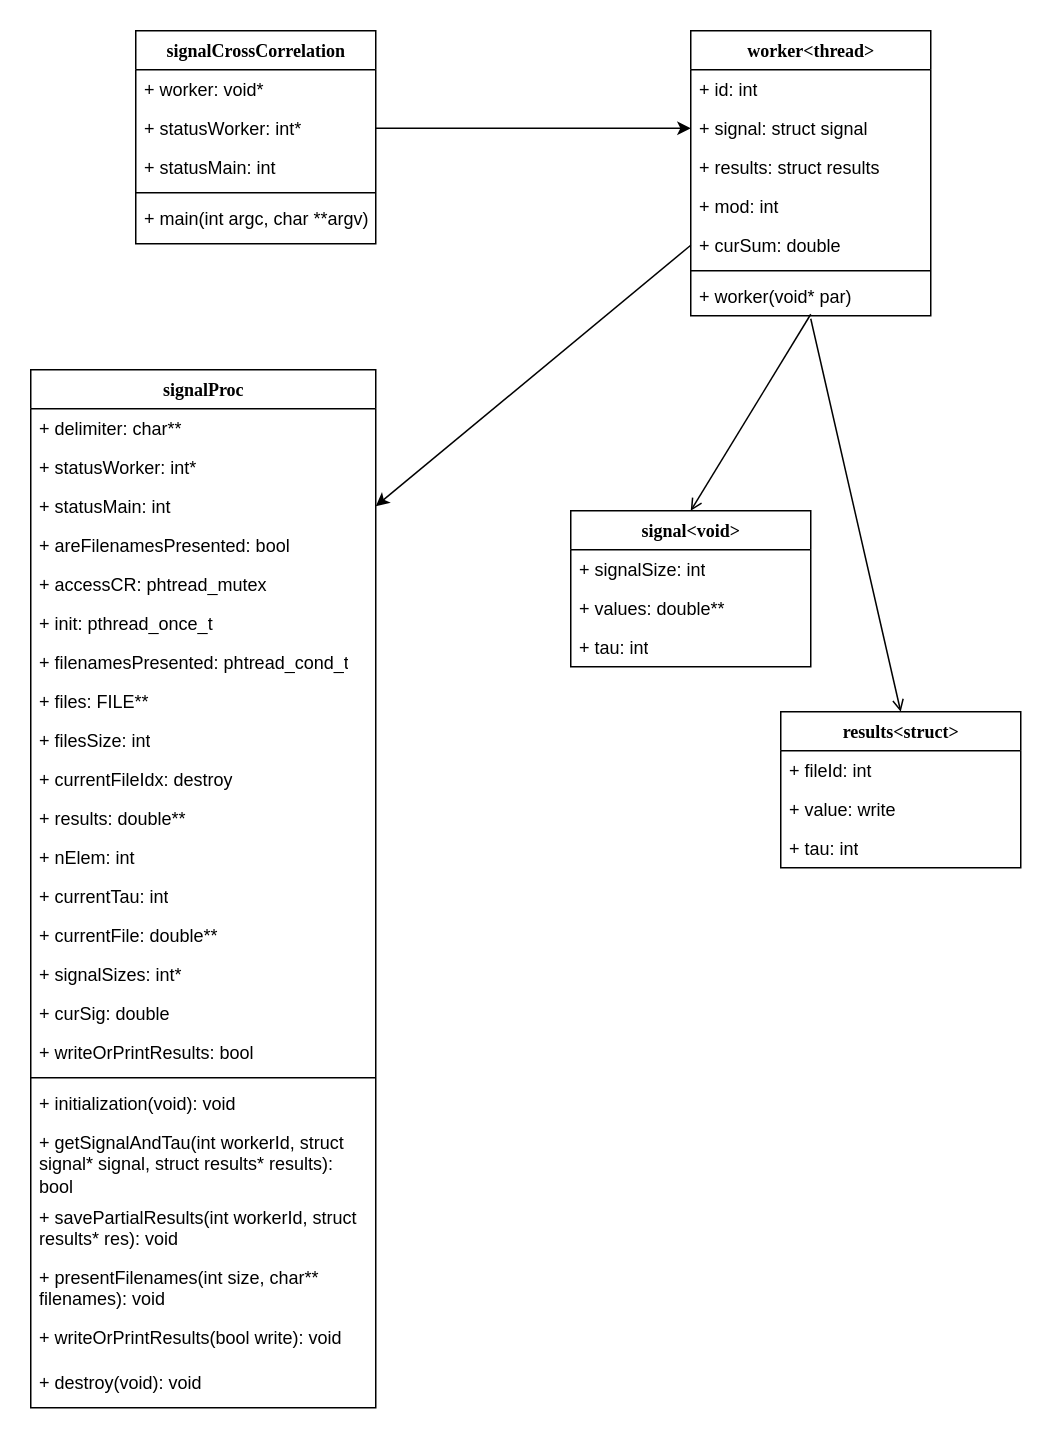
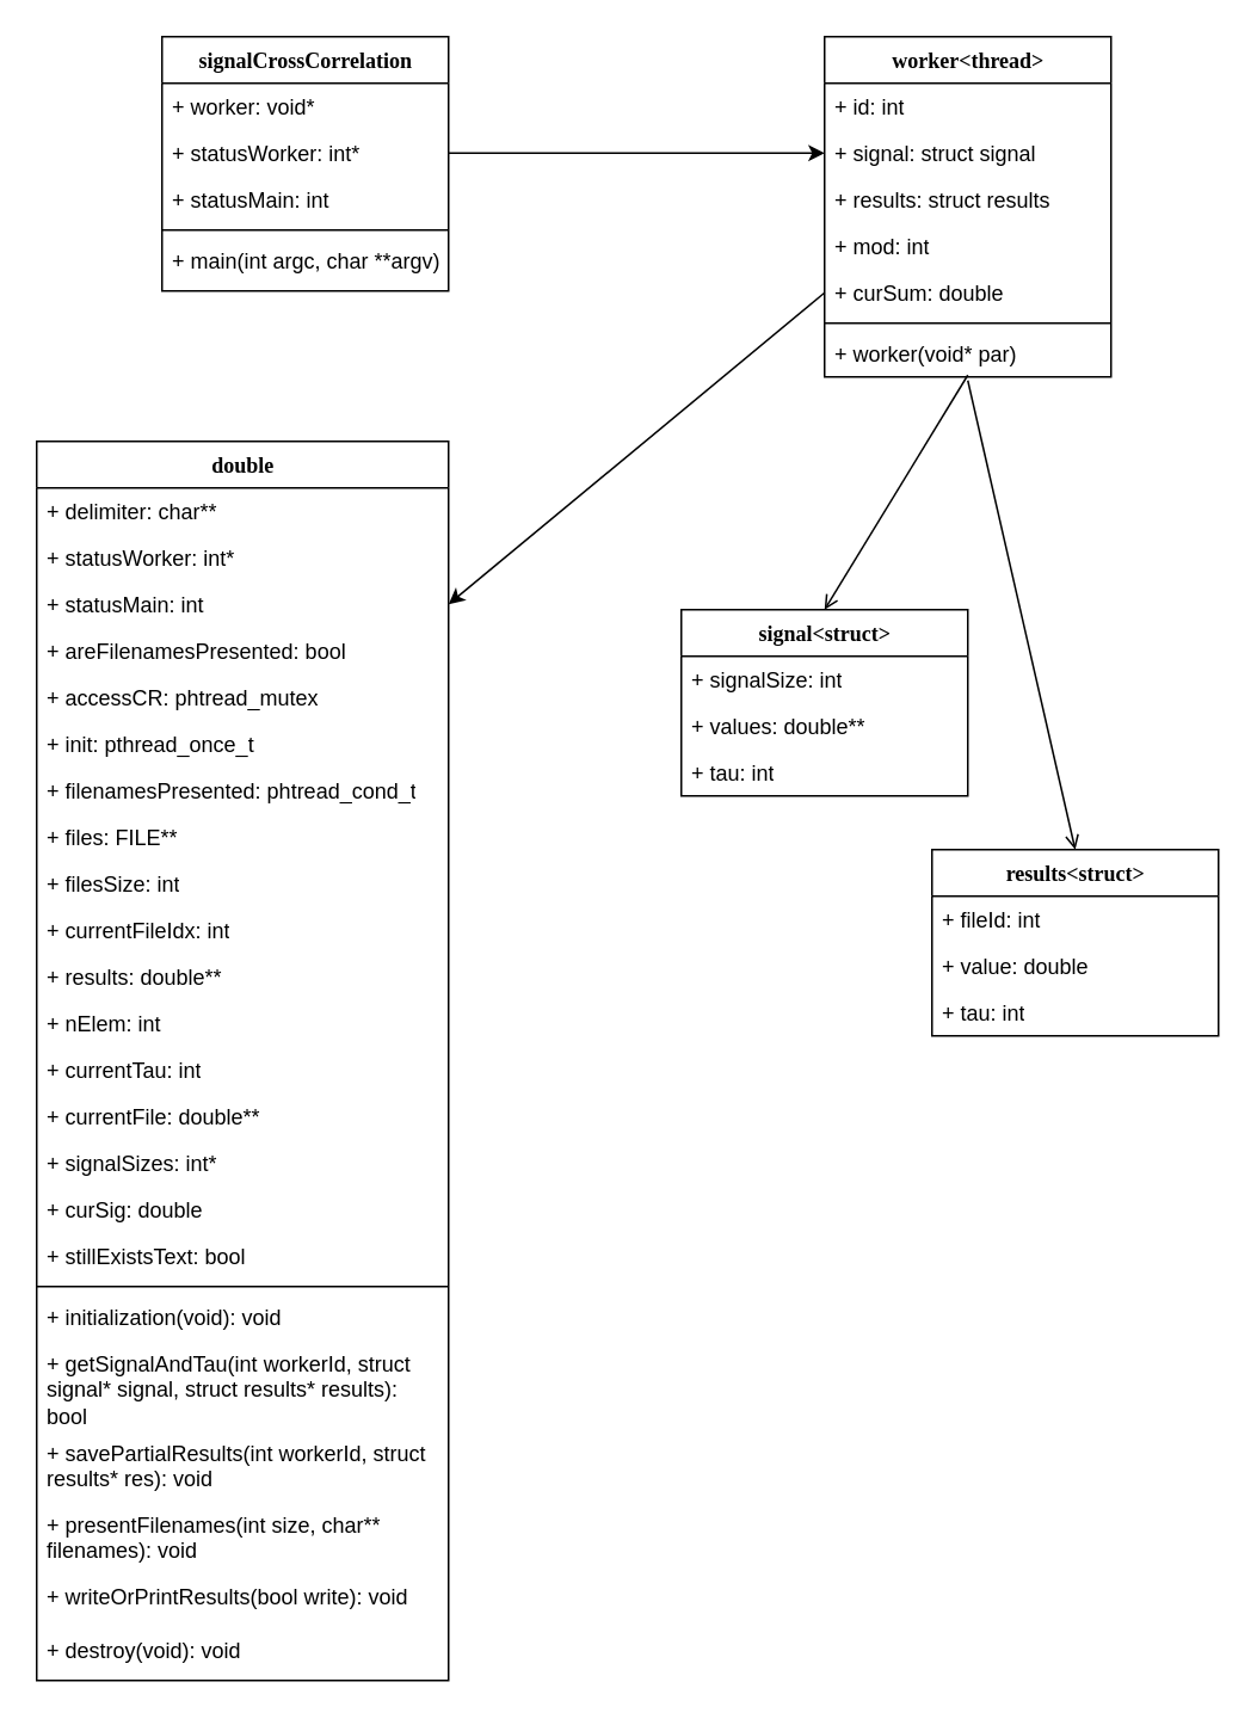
  <mxCell id="0" />
  <mxCell id="1" parent="0" />
- <mxCell id="2" value="signalProc" style="swimlane;html=1;fontStyle=1;align=center;verticalAlign=top;childLayout=stackLayout;horizontal=1;startSize=26;horizontalStack=0;resizeParent=1;resizeLast=0;collapsible=1;marginBottom=0;swimlaneFillColor=#ffffff;rounded=0;shadow=0;comic=0;labelBackgroundColor=none;strokeWidth=1;fillColor=none;fontFamily=Verdana;fontSize=12" vertex="1" parent="1"><mxGeometry y="246" width="230" height="692" as="geometry" x="20" /></mxCell>
+ <mxCell id="2" value="double" style="swimlane;html=1;fontStyle=1;align=center;verticalAlign=top;childLayout=stackLayout;horizontal=1;startSize=26;horizontalStack=0;resizeParent=1;resizeLast=0;collapsible=1;marginBottom=0;swimlaneFillColor=#ffffff;rounded=0;shadow=0;comic=0;labelBackgroundColor=none;strokeWidth=1;fillColor=none;fontFamily=Verdana;fontSize=12" vertex="1" parent="1"><mxGeometry y="246" width="230" height="692" as="geometry" x="20" /></mxCell>
  <mxCell id="3" value="+ delimiter: char**" style="text;html=1;strokeColor=none;fillColor=none;align=left;verticalAlign=top;spacingLeft=4;spacingRight=4;whiteSpace=wrap;overflow=hidden;rotatable=0;points=[[0,0.5],[1,0.5]];portConstraint=eastwest;" vertex="1" parent="2"><mxGeometry y="26" width="230" height="26" as="geometry" /></mxCell>
  <mxCell id="4" value="+ statusWorker: int*" style="text;html=1;strokeColor=none;fillColor=none;align=left;verticalAlign=top;spacingLeft=4;spacingRight=4;whiteSpace=wrap;overflow=hidden;rotatable=0;points=[[0,0.5],[1,0.5]];portConstraint=eastwest;" vertex="1" parent="2"><mxGeometry y="52" width="230" height="26" as="geometry" /></mxCell>
  <mxCell id="5" value="+ statusMain: int" style="text;html=1;strokeColor=none;fillColor=none;align=left;verticalAlign=top;spacingLeft=4;spacingRight=4;whiteSpace=wrap;overflow=hidden;rotatable=0;points=[[0,0.5],[1,0.5]];portConstraint=eastwest;" vertex="1" parent="2"><mxGeometry y="78" width="230" height="26" as="geometry" /></mxCell>
  <mxCell id="6" value="+ areFilenamesPresented: bool" style="text;html=1;strokeColor=none;fillColor=none;align=left;verticalAlign=top;spacingLeft=4;spacingRight=4;whiteSpace=wrap;overflow=hidden;rotatable=0;points=[[0,0.5],[1,0.5]];portConstraint=eastwest;" vertex="1" parent="2"><mxGeometry y="104" width="230" height="26" as="geometry" /></mxCell>
  <mxCell id="7" value="+ accessCR: phtread_mutex" style="text;html=1;strokeColor=none;fillColor=none;align=left;verticalAlign=top;spacingLeft=4;spacingRight=4;whiteSpace=wrap;overflow=hidden;rotatable=0;points=[[0,0.5],[1,0.5]];portConstraint=eastwest;" vertex="1" parent="2"><mxGeometry y="130" width="230" height="26" as="geometry" /></mxCell>
  <mxCell id="8" value="+ init: pthread_once_t" style="text;html=1;strokeColor=none;fillColor=none;align=left;verticalAlign=top;spacingLeft=4;spacingRight=4;whiteSpace=wrap;overflow=hidden;rotatable=0;points=[[0,0.5],[1,0.5]];portConstraint=eastwest;" vertex="1" parent="2"><mxGeometry y="156" width="230" height="26" as="geometry" /></mxCell>
  <mxCell id="9" value="+ filenamesPresented: phtread_cond_t" style="text;html=1;strokeColor=none;fillColor=none;align=left;verticalAlign=top;spacingLeft=4;spacingRight=4;whiteSpace=wrap;overflow=hidden;rotatable=0;points=[[0,0.5],[1,0.5]];portConstraint=eastwest;" vertex="1" parent="2"><mxGeometry y="182" width="230" height="26" as="geometry" /></mxCell>
  <mxCell id="10" value="+ files: FILE**" style="text;html=1;strokeColor=none;fillColor=none;align=left;verticalAlign=top;spacingLeft=4;spacingRight=4;whiteSpace=wrap;overflow=hidden;rotatable=0;points=[[0,0.5],[1,0.5]];portConstraint=eastwest;" vertex="1" parent="2"><mxGeometry y="208" width="230" height="26" as="geometry" /></mxCell>
  <mxCell id="11" value="+ filesSize: int" style="text;html=1;strokeColor=none;fillColor=none;align=left;verticalAlign=top;spacingLeft=4;spacingRight=4;whiteSpace=wrap;overflow=hidden;rotatable=0;points=[[0,0.5],[1,0.5]];portConstraint=eastwest;" vertex="1" parent="2"><mxGeometry y="234" width="230" height="26" as="geometry" /></mxCell>
- <mxCell id="12" value="+ currentFileIdx: destroy" style="text;html=1;strokeColor=none;fillColor=none;align=left;verticalAlign=top;spacingLeft=4;spacingRight=4;whiteSpace=wrap;overflow=hidden;rotatable=0;points=[[0,0.5],[1,0.5]];portConstraint=eastwest;" vertex="1" parent="2"><mxGeometry y="260" width="230" height="26" as="geometry" /></mxCell>
+ <mxCell id="12" value="+ currentFileIdx: int" style="text;html=1;strokeColor=none;fillColor=none;align=left;verticalAlign=top;spacingLeft=4;spacingRight=4;whiteSpace=wrap;overflow=hidden;rotatable=0;points=[[0,0.5],[1,0.5]];portConstraint=eastwest;" vertex="1" parent="2"><mxGeometry y="260" width="230" height="26" as="geometry" /></mxCell>
  <mxCell id="13" value="+ results: double**" style="text;html=1;strokeColor=none;fillColor=none;align=left;verticalAlign=top;spacingLeft=4;spacingRight=4;whiteSpace=wrap;overflow=hidden;rotatable=0;points=[[0,0.5],[1,0.5]];portConstraint=eastwest;" vertex="1" parent="2"><mxGeometry y="286" width="230" height="26" as="geometry" /></mxCell>
  <mxCell id="14" value="+ nElem: int" style="text;html=1;strokeColor=none;fillColor=none;align=left;verticalAlign=top;spacingLeft=4;spacingRight=4;whiteSpace=wrap;overflow=hidden;rotatable=0;points=[[0,0.5],[1,0.5]];portConstraint=eastwest;" vertex="1" parent="2"><mxGeometry y="312" width="230" height="26" as="geometry" /></mxCell>
  <mxCell id="15" value="+ currentTau: int" style="text;html=1;strokeColor=none;fillColor=none;align=left;verticalAlign=top;spacingLeft=4;spacingRight=4;whiteSpace=wrap;overflow=hidden;rotatable=0;points=[[0,0.5],[1,0.5]];portConstraint=eastwest;" vertex="1" parent="2"><mxGeometry y="338" width="230" height="26" as="geometry" /></mxCell>
  <mxCell id="16" value="+ currentFile: double**" style="text;html=1;strokeColor=none;fillColor=none;align=left;verticalAlign=top;spacingLeft=4;spacingRight=4;whiteSpace=wrap;overflow=hidden;rotatable=0;points=[[0,0.5],[1,0.5]];portConstraint=eastwest;" vertex="1" parent="2"><mxGeometry y="364" width="230" height="26" as="geometry" /></mxCell>
  <mxCell id="17" value="+ signalSizes: int*" style="text;html=1;strokeColor=none;fillColor=none;align=left;verticalAlign=top;spacingLeft=4;spacingRight=4;whiteSpace=wrap;overflow=hidden;rotatable=0;points=[[0,0.5],[1,0.5]];portConstraint=eastwest;" vertex="1" parent="2"><mxGeometry y="390" width="230" height="26" as="geometry" /></mxCell>
  <mxCell id="18" value="+ curSig: double" style="text;html=1;strokeColor=none;fillColor=none;align=left;verticalAlign=top;spacingLeft=4;spacingRight=4;whiteSpace=wrap;overflow=hidden;rotatable=0;points=[[0,0.5],[1,0.5]];portConstraint=eastwest;" vertex="1" parent="2"><mxGeometry y="416" width="230" height="26" as="geometry" /></mxCell>
- <mxCell id="19" value="+ writeOrPrintResults: bool" style="text;html=1;strokeColor=none;fillColor=none;align=left;verticalAlign=top;spacingLeft=4;spacingRight=4;whiteSpace=wrap;overflow=hidden;rotatable=0;points=[[0,0.5],[1,0.5]];portConstraint=eastwest;" vertex="1" parent="2"><mxGeometry y="442" width="230" height="26" as="geometry" /></mxCell>
+ <mxCell id="19" value="+ stillExistsText: bool" style="text;html=1;strokeColor=none;fillColor=none;align=left;verticalAlign=top;spacingLeft=4;spacingRight=4;whiteSpace=wrap;overflow=hidden;rotatable=0;points=[[0,0.5],[1,0.5]];portConstraint=eastwest;" vertex="1" parent="2"><mxGeometry y="442" width="230" height="26" as="geometry" /></mxCell>
  <mxCell id="20" value="" style="line;html=1;strokeWidth=1;fillColor=none;align=left;verticalAlign=middle;spacingTop=-1;spacingLeft=3;spacingRight=3;rotatable=0;labelPosition=right;points=[];portConstraint=eastwest;" vertex="1" parent="2"><mxGeometry y="468" width="230" height="8" as="geometry" /></mxCell>
  <mxCell id="21" value="+ initialization(void): void" style="text;html=1;strokeColor=none;fillColor=none;align=left;verticalAlign=top;spacingLeft=4;spacingRight=4;whiteSpace=wrap;overflow=hidden;rotatable=0;points=[[0,0.5],[1,0.5]];portConstraint=eastwest;" vertex="1" parent="2"><mxGeometry y="476" width="230" height="26" as="geometry" /></mxCell>
  <mxCell id="22" value="+ getSignalAndTau(int workerId, struct signal* signal, struct results* results): bool" style="text;html=1;strokeColor=none;fillColor=none;align=left;verticalAlign=top;spacingLeft=4;spacingRight=4;whiteSpace=wrap;overflow=hidden;rotatable=0;points=[[0,0.5],[1,0.5]];portConstraint=eastwest;" vertex="1" parent="2"><mxGeometry y="502" width="230" height="50" as="geometry" /></mxCell>
  <mxCell id="23" value="+ savePartialResults(int workerId, struct results* res): void" style="text;html=1;strokeColor=none;fillColor=none;align=left;verticalAlign=top;spacingLeft=4;spacingRight=4;whiteSpace=wrap;overflow=hidden;rotatable=0;points=[[0,0.5],[1,0.5]];portConstraint=eastwest;" vertex="1" parent="2"><mxGeometry y="552" width="230" height="40" as="geometry" /></mxCell>
  <mxCell id="24" value="+ presentFilenames(int size, char** filenames): void" style="text;html=1;strokeColor=none;fillColor=none;align=left;verticalAlign=top;spacingLeft=4;spacingRight=4;whiteSpace=wrap;overflow=hidden;rotatable=0;points=[[0,0.5],[1,0.5]];portConstraint=eastwest;" vertex="1" parent="2"><mxGeometry y="592" width="230" height="40" as="geometry" /></mxCell>
  <mxCell id="25" value="+ writeOrPrintResults(bool write): void" style="text;html=1;strokeColor=none;fillColor=none;align=left;verticalAlign=top;spacingLeft=4;spacingRight=4;whiteSpace=wrap;overflow=hidden;rotatable=0;points=[[0,0.5],[1,0.5]];portConstraint=eastwest;" vertex="1" parent="2"><mxGeometry y="632" width="230" height="30" as="geometry" /></mxCell>
  <mxCell id="26" value="+ destroy(void): void" style="text;html=1;strokeColor=none;fillColor=none;align=left;verticalAlign=top;spacingLeft=4;spacingRight=4;whiteSpace=wrap;overflow=hidden;rotatable=0;points=[[0,0.5],[1,0.5]];portConstraint=eastwest;" vertex="1" parent="2"><mxGeometry y="662" width="230" height="30" as="geometry" /></mxCell>
  <mxCell id="27" value="worker&amp;lt;thread&amp;gt;" style="swimlane;html=1;fontStyle=1;align=center;verticalAlign=top;childLayout=stackLayout;horizontal=1;startSize=26;horizontalStack=0;resizeParent=1;resizeLast=0;collapsible=1;marginBottom=0;swimlaneFillColor=#ffffff;rounded=0;shadow=0;comic=0;labelBackgroundColor=none;strokeWidth=1;fillColor=none;fontFamily=Verdana;fontSize=12" vertex="1" parent="1"><mxGeometry x="460" y="20" width="160" height="190" as="geometry" /></mxCell>
  <mxCell id="28" value="+ id: int" style="text;html=1;strokeColor=none;fillColor=none;align=left;verticalAlign=top;spacingLeft=4;spacingRight=4;whiteSpace=wrap;overflow=hidden;rotatable=0;points=[[0,0.5],[1,0.5]];portConstraint=eastwest;" vertex="1" parent="27"><mxGeometry y="26" width="160" height="26" as="geometry" /></mxCell>
  <mxCell id="29" value="+ signal: struct signal" style="text;html=1;strokeColor=none;fillColor=none;align=left;verticalAlign=top;spacingLeft=4;spacingRight=4;whiteSpace=wrap;overflow=hidden;rotatable=0;points=[[0,0.5],[1,0.5]];portConstraint=eastwest;" vertex="1" parent="27"><mxGeometry y="52" width="160" height="26" as="geometry" /></mxCell>
  <mxCell id="30" value="+ results: struct results" style="text;html=1;strokeColor=none;fillColor=none;align=left;verticalAlign=top;spacingLeft=4;spacingRight=4;whiteSpace=wrap;overflow=hidden;rotatable=0;points=[[0,0.5],[1,0.5]];portConstraint=eastwest;" vertex="1" parent="27"><mxGeometry y="78" width="160" height="26" as="geometry" /></mxCell>
  <mxCell id="31" value="+ mod: int" style="text;html=1;strokeColor=none;fillColor=none;align=left;verticalAlign=top;spacingLeft=4;spacingRight=4;whiteSpace=wrap;overflow=hidden;rotatable=0;points=[[0,0.5],[1,0.5]];portConstraint=eastwest;" vertex="1" parent="27"><mxGeometry y="104" width="160" height="26" as="geometry" /></mxCell>
  <mxCell id="32" value="+ curSum: double" style="text;html=1;strokeColor=none;fillColor=none;align=left;verticalAlign=top;spacingLeft=4;spacingRight=4;whiteSpace=wrap;overflow=hidden;rotatable=0;points=[[0,0.5],[1,0.5]];portConstraint=eastwest;" vertex="1" parent="27"><mxGeometry y="130" width="160" height="26" as="geometry" /></mxCell>
  <mxCell id="33" value="" style="line;html=1;strokeWidth=1;fillColor=none;align=left;verticalAlign=middle;spacingTop=-1;spacingLeft=3;spacingRight=3;rotatable=0;labelPosition=right;points=[];portConstraint=eastwest;" vertex="1" parent="27"><mxGeometry y="156" width="160" height="8" as="geometry" /></mxCell>
  <mxCell id="34" value="+ worker(void* par)" style="text;html=1;strokeColor=none;fillColor=none;align=left;verticalAlign=top;spacingLeft=4;spacingRight=4;whiteSpace=wrap;overflow=hidden;rotatable=0;points=[[0,0.5],[1,0.5]];portConstraint=eastwest;" vertex="1" parent="27"><mxGeometry y="164" width="160" height="26" as="geometry" /></mxCell>
  <mxCell id="35" value="signalCrossCorrelation" style="swimlane;html=1;fontStyle=1;align=center;verticalAlign=top;childLayout=stackLayout;horizontal=1;startSize=26;horizontalStack=0;resizeParent=1;resizeLast=0;collapsible=1;marginBottom=0;swimlaneFillColor=#ffffff;rounded=0;shadow=0;comic=0;labelBackgroundColor=none;strokeWidth=1;fillColor=none;fontFamily=Verdana;fontSize=12" vertex="1" parent="1"><mxGeometry x="90" y="20" width="160" height="142" as="geometry"><mxRectangle x="520" y="-840" width="90" height="26" as="alternateBounds" /></mxGeometry></mxCell>
  <mxCell id="36" value="+ worker: void*" style="text;html=1;strokeColor=none;fillColor=none;align=left;verticalAlign=top;spacingLeft=4;spacingRight=4;whiteSpace=wrap;overflow=hidden;rotatable=0;points=[[0,0.5],[1,0.5]];portConstraint=eastwest;" vertex="1" parent="35"><mxGeometry y="26" width="160" height="26" as="geometry" /></mxCell>
  <mxCell id="37" value="+ statusWorker: int*" style="text;html=1;strokeColor=none;fillColor=none;align=left;verticalAlign=top;spacingLeft=4;spacingRight=4;whiteSpace=wrap;overflow=hidden;rotatable=0;points=[[0,0.5],[1,0.5]];portConstraint=eastwest;" vertex="1" parent="35"><mxGeometry y="52" width="160" height="26" as="geometry" /></mxCell>
  <mxCell id="38" value="+ statusMain: int" style="text;html=1;strokeColor=none;fillColor=none;align=left;verticalAlign=top;spacingLeft=4;spacingRight=4;whiteSpace=wrap;overflow=hidden;rotatable=0;points=[[0,0.5],[1,0.5]];portConstraint=eastwest;" vertex="1" parent="35"><mxGeometry y="78" width="160" height="26" as="geometry" /></mxCell>
  <mxCell id="39" value="" style="line;html=1;strokeWidth=1;fillColor=none;align=left;verticalAlign=middle;spacingTop=-1;spacingLeft=3;spacingRight=3;rotatable=0;labelPosition=right;points=[];portConstraint=eastwest;" vertex="1" parent="35"><mxGeometry y="104" width="160" height="8" as="geometry" /></mxCell>
  <mxCell id="40" value="+ main(int argc, char **argv)" style="text;html=1;strokeColor=none;fillColor=none;align=left;verticalAlign=top;spacingLeft=4;spacingRight=4;whiteSpace=wrap;overflow=hidden;rotatable=0;points=[[0,0.5],[1,0.5]];portConstraint=eastwest;" vertex="1" parent="35"><mxGeometry y="112" width="160" height="30" as="geometry" /></mxCell>
- <mxCell id="41" value="signal&amp;lt;void&amp;gt;" style="swimlane;html=1;fontStyle=1;align=center;verticalAlign=top;childLayout=stackLayout;horizontal=1;startSize=26;horizontalStack=0;resizeParent=1;resizeLast=0;collapsible=1;marginBottom=0;swimlaneFillColor=#ffffff;rounded=0;shadow=0;comic=0;labelBackgroundColor=none;strokeWidth=1;fillColor=none;fontFamily=Verdana;fontSize=12" vertex="1" parent="1"><mxGeometry x="380" y="340" width="160" height="104" as="geometry" /></mxCell>
+ <mxCell id="41" value="signal&amp;lt;struct&amp;gt;" style="swimlane;html=1;fontStyle=1;align=center;verticalAlign=top;childLayout=stackLayout;horizontal=1;startSize=26;horizontalStack=0;resizeParent=1;resizeLast=0;collapsible=1;marginBottom=0;swimlaneFillColor=#ffffff;rounded=0;shadow=0;comic=0;labelBackgroundColor=none;strokeWidth=1;fillColor=none;fontFamily=Verdana;fontSize=12" vertex="1" parent="1"><mxGeometry x="380" y="340" width="160" height="104" as="geometry" /></mxCell>
  <mxCell id="42" value="+ signalSize: int" style="text;html=1;strokeColor=none;fillColor=none;align=left;verticalAlign=top;spacingLeft=4;spacingRight=4;whiteSpace=wrap;overflow=hidden;rotatable=0;points=[[0,0.5],[1,0.5]];portConstraint=eastwest;" vertex="1" parent="41"><mxGeometry y="26" width="160" height="26" as="geometry" /></mxCell>
  <mxCell id="43" value="+ values: double**" style="text;html=1;strokeColor=none;fillColor=none;align=left;verticalAlign=top;spacingLeft=4;spacingRight=4;whiteSpace=wrap;overflow=hidden;rotatable=0;points=[[0,0.5],[1,0.5]];portConstraint=eastwest;" vertex="1" parent="41"><mxGeometry y="52" width="160" height="26" as="geometry" /></mxCell>
  <mxCell id="44" value="+ tau: int" style="text;html=1;strokeColor=none;fillColor=none;align=left;verticalAlign=top;spacingLeft=4;spacingRight=4;whiteSpace=wrap;overflow=hidden;rotatable=0;points=[[0,0.5],[1,0.5]];portConstraint=eastwest;" vertex="1" parent="41"><mxGeometry y="78" width="160" height="26" as="geometry" /></mxCell>
  <mxCell id="45" value="results&amp;lt;struct&amp;gt;" style="swimlane;html=1;fontStyle=1;align=center;verticalAlign=top;childLayout=stackLayout;horizontal=1;startSize=26;horizontalStack=0;resizeParent=1;resizeLast=0;collapsible=1;marginBottom=0;swimlaneFillColor=#ffffff;rounded=0;shadow=0;comic=0;labelBackgroundColor=none;strokeWidth=1;fillColor=none;fontFamily=Verdana;fontSize=12" vertex="1" parent="1"><mxGeometry x="520" y="474" width="160" height="104" as="geometry" /></mxCell>
  <mxCell id="46" value="+ fileId: int" style="text;html=1;strokeColor=none;fillColor=none;align=left;verticalAlign=top;spacingLeft=4;spacingRight=4;whiteSpace=wrap;overflow=hidden;rotatable=0;points=[[0,0.5],[1,0.5]];portConstraint=eastwest;" vertex="1" parent="45"><mxGeometry y="26" width="160" height="26" as="geometry" /></mxCell>
- <mxCell id="47" value="+ value: write" style="text;html=1;strokeColor=none;fillColor=none;align=left;verticalAlign=top;spacingLeft=4;spacingRight=4;whiteSpace=wrap;overflow=hidden;rotatable=0;points=[[0,0.5],[1,0.5]];portConstraint=eastwest;" vertex="1" parent="45"><mxGeometry y="52" width="160" height="26" as="geometry" /></mxCell>
+ <mxCell id="47" value="+ value: double" style="text;html=1;strokeColor=none;fillColor=none;align=left;verticalAlign=top;spacingLeft=4;spacingRight=4;whiteSpace=wrap;overflow=hidden;rotatable=0;points=[[0,0.5],[1,0.5]];portConstraint=eastwest;" vertex="1" parent="45"><mxGeometry y="52" width="160" height="26" as="geometry" /></mxCell>
  <mxCell id="48" value="+ tau: int" style="text;html=1;strokeColor=none;fillColor=none;align=left;verticalAlign=top;spacingLeft=4;spacingRight=4;whiteSpace=wrap;overflow=hidden;rotatable=0;points=[[0,0.5],[1,0.5]];portConstraint=eastwest;" vertex="1" parent="45"><mxGeometry y="78" width="160" height="26" as="geometry" /></mxCell>
  <mxCell id="49" style="rounded=0;orthogonalLoop=1;jettySize=auto;html=1;exitX=1;exitY=0.5;exitDx=0;exitDy=0;entryX=0;entryY=0.5;entryDx=0;entryDy=0;" edge="1" parent="1" source="37" target="29"><mxGeometry relative="1" as="geometry" /></mxCell>
  <mxCell id="50" style="edgeStyle=none;rounded=0;orthogonalLoop=1;jettySize=auto;html=1;exitX=0.5;exitY=0.962;exitDx=0;exitDy=0;entryX=0.5;entryY=0;entryDx=0;entryDy=0;exitPerimeter=0;endArrow=open;" edge="1" parent="1" source="34" target="41"><mxGeometry relative="1" as="geometry" /></mxCell>
  <mxCell id="51" style="edgeStyle=none;rounded=0;orthogonalLoop=1;jettySize=auto;html=1;exitX=0.5;exitY=1.077;exitDx=0;exitDy=0;entryX=0.5;entryY=0;entryDx=0;entryDy=0;exitPerimeter=0;endArrow=open;" edge="1" parent="1" source="34" target="45"><mxGeometry relative="1" as="geometry" /></mxCell>
  <mxCell id="52" style="edgeStyle=none;rounded=0;orthogonalLoop=1;jettySize=auto;html=1;exitX=0;exitY=0.5;exitDx=0;exitDy=0;entryX=1;entryY=0.5;entryDx=0;entryDy=0;" edge="1" parent="1" source="32" target="5"><mxGeometry relative="1" as="geometry" /></mxCell>
